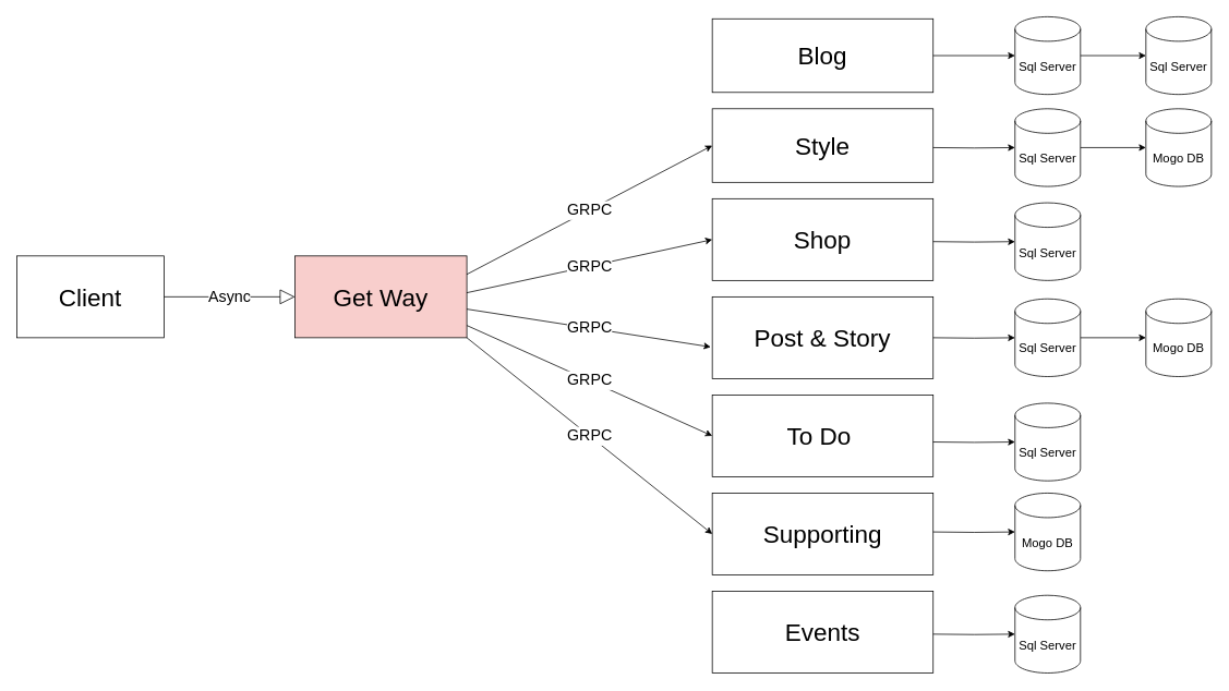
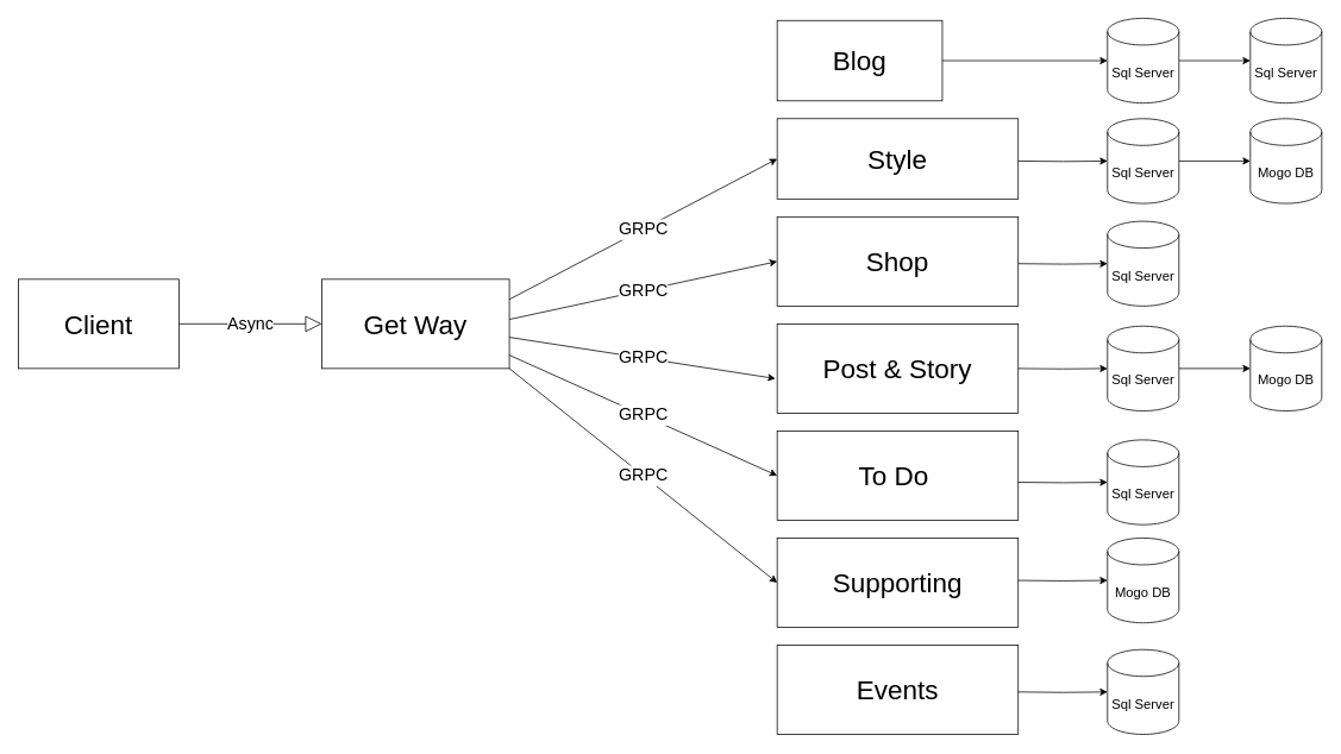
  <mxCell id="0" />
  <mxCell id="1" parent="0" />
  <mxCell id="2" value="&lt;font style=&quot;font-size: 30px;&quot;&gt;Client&lt;/font&gt;" style="html=1;whiteSpace=wrap;" vertex="1" parent="1"><mxGeometry x="20" y="312.5" width="180" height="100" as="geometry" /></mxCell>
  <mxCell id="3" value="Async" style="endArrow=block;endSize=16;endFill=0;html=1;rounded=0;fontSize=19;" edge="1" parent="1"><mxGeometry width="160" relative="1" as="geometry"><mxPoint x="200" y="362.5" as="sourcePoint" /><mxPoint x="360" y="362.5" as="targetPoint" /></mxGeometry></mxCell>
- <mxCell id="4" value="&lt;font style=&quot;font-size: 30px;&quot;&gt;Get Way&lt;/font&gt;" style="html=1;whiteSpace=wrap;fillColor=#f8cecc;" vertex="1" parent="1"><mxGeometry x="360" y="312.5" width="210" height="100" as="geometry" /></mxCell>
- <mxCell id="5" value="&lt;span style=&quot;font-size: 30px;&quot;&gt;Blog&lt;/span&gt;" style="html=1;whiteSpace=wrap;" vertex="1" parent="1"><mxGeometry x="870" y="22.5" width="270" height="90" as="geometry" /></mxCell>
+ <mxCell id="4" value="&lt;font style=&quot;font-size: 30px;&quot;&gt;Get Way&lt;/font&gt;" style="html=1;whiteSpace=wrap;" vertex="1" parent="1"><mxGeometry x="360" y="312.5" width="210" height="100" as="geometry" /></mxCell>
+ <mxCell id="5" value="&lt;span style=&quot;font-size: 30px;&quot;&gt;Blog&lt;/span&gt;" style="html=1;whiteSpace=wrap;" vertex="1" parent="1"><mxGeometry x="870" y="22.5" width="185" height="90" as="geometry" /></mxCell>
  <mxCell id="6" value="&lt;span style=&quot;font-size: 30px;&quot;&gt;Style&lt;/span&gt;" style="html=1;whiteSpace=wrap;" vertex="1" parent="1"><mxGeometry x="870" y="132.5" width="270" height="90" as="geometry" /></mxCell>
  <mxCell id="7" value="&lt;span style=&quot;font-size: 30px;&quot;&gt;Shop&lt;/span&gt;" style="html=1;whiteSpace=wrap;" vertex="1" parent="1"><mxGeometry x="870" y="242.5" width="270" height="100" as="geometry" /></mxCell>
  <mxCell id="8" value="&lt;span style=&quot;font-size: 30px;&quot;&gt;Post &amp;amp; Story&lt;/span&gt;" style="html=1;whiteSpace=wrap;" vertex="1" parent="1"><mxGeometry x="870" y="362.5" width="270" height="100" as="geometry" /></mxCell>
  <mxCell id="9" value="&lt;span style=&quot;font-size: 30px;&quot;&gt;To Do&amp;nbsp;&lt;/span&gt;" style="html=1;whiteSpace=wrap;" vertex="1" parent="1"><mxGeometry x="870" y="482.5" width="270" height="100" as="geometry" /></mxCell>
  <mxCell id="10" value="&lt;span style=&quot;font-size: 30px;&quot;&gt;Supporting&lt;/span&gt;" style="html=1;whiteSpace=wrap;" vertex="1" parent="1"><mxGeometry x="870" y="602.5" width="270" height="100" as="geometry" /></mxCell>
  <mxCell id="11" value="" style="endArrow=classic;html=1;rounded=0;entryX=0;entryY=0.5;entryDx=0;entryDy=0;exitX=1;exitY=0;exitDx=0;exitDy=0;" edge="1" parent="1" target="6"><mxGeometry relative="1" as="geometry"><mxPoint x="570" y="335" as="sourcePoint" /><mxPoint x="870" y="160" as="targetPoint" /></mxGeometry></mxCell>
  <mxCell id="12" value="&lt;font style=&quot;font-size: 19px;&quot;&gt;GRPC&lt;/font&gt;" style="edgeLabel;resizable=0;html=1;;align=center;verticalAlign=middle;" connectable="0" vertex="1" parent="11"><mxGeometry relative="1" as="geometry" /></mxCell>
  <mxCell id="13" value="" style="endArrow=classic;html=1;rounded=0;entryX=0;entryY=0.5;entryDx=0;entryDy=0;exitX=1;exitY=0;exitDx=0;exitDy=0;" edge="1" parent="1" target="7"><mxGeometry relative="1" as="geometry"><mxPoint x="570" y="357.5" as="sourcePoint" /><mxPoint x="870" y="182.5" as="targetPoint" /></mxGeometry></mxCell>
  <mxCell id="14" value="&lt;font style=&quot;font-size: 19px;&quot;&gt;GRPC&lt;/font&gt;" style="edgeLabel;resizable=0;html=1;;align=center;verticalAlign=middle;" connectable="0" vertex="1" parent="13"><mxGeometry relative="1" as="geometry" /></mxCell>
  <mxCell id="15" value="" style="endArrow=classic;html=1;rounded=0;entryX=-0.007;entryY=0.613;entryDx=0;entryDy=0;exitX=1;exitY=0;exitDx=0;exitDy=0;entryPerimeter=0;" edge="1" parent="1" target="8"><mxGeometry relative="1" as="geometry"><mxPoint x="570" y="377.5" as="sourcePoint" /><mxPoint x="870" y="202.5" as="targetPoint" /></mxGeometry></mxCell>
  <mxCell id="16" value="&lt;font style=&quot;font-size: 19px;&quot;&gt;GRPC&lt;/font&gt;" style="edgeLabel;resizable=0;html=1;;align=center;verticalAlign=middle;" connectable="0" vertex="1" parent="15"><mxGeometry relative="1" as="geometry" /></mxCell>
  <mxCell id="17" value="" style="endArrow=classic;html=1;rounded=0;entryX=0;entryY=0.5;entryDx=0;entryDy=0;exitX=1;exitY=0;exitDx=0;exitDy=0;" edge="1" parent="1" target="9"><mxGeometry relative="1" as="geometry"><mxPoint x="570" y="397.5" as="sourcePoint" /><mxPoint x="870" y="222.5" as="targetPoint" /></mxGeometry></mxCell>
  <mxCell id="18" value="&lt;font style=&quot;font-size: 19px;&quot;&gt;GRPC&lt;/font&gt;" style="edgeLabel;resizable=0;html=1;;align=center;verticalAlign=middle;" connectable="0" vertex="1" parent="17"><mxGeometry relative="1" as="geometry" /></mxCell>
  <mxCell id="19" value="" style="endArrow=classic;html=1;rounded=0;entryX=0;entryY=0.5;entryDx=0;entryDy=0;exitX=1;exitY=0;exitDx=0;exitDy=0;" edge="1" parent="1" target="10"><mxGeometry relative="1" as="geometry"><mxPoint x="570" y="412.5" as="sourcePoint" /><mxPoint x="870" y="237.5" as="targetPoint" /></mxGeometry></mxCell>
  <mxCell id="20" value="&lt;font style=&quot;font-size: 19px;&quot;&gt;GRPC&lt;/font&gt;" style="edgeLabel;resizable=0;html=1;;align=center;verticalAlign=middle;" connectable="0" vertex="1" parent="19"><mxGeometry relative="1" as="geometry" /></mxCell>
  <mxCell id="21" value="" style="edgeStyle=orthogonalEdgeStyle;rounded=0;orthogonalLoop=1;jettySize=auto;html=1;" edge="1" parent="1" source="22" target="38"><mxGeometry relative="1" as="geometry" /></mxCell>
  <mxCell id="22" value="&lt;font style=&quot;font-size: 15px;&quot;&gt;Sql Server&lt;/font&gt;" style="shape=cylinder3;whiteSpace=wrap;html=1;boundedLbl=1;backgroundOutline=1;size=15;" vertex="1" parent="1"><mxGeometry x="1240" y="20" width="80" height="95" as="geometry" /></mxCell>
  <mxCell id="23" style="edgeStyle=orthogonalEdgeStyle;rounded=0;orthogonalLoop=1;jettySize=auto;html=1;entryX=0;entryY=0.5;entryDx=0;entryDy=0;entryPerimeter=0;" edge="1" parent="1" source="5" target="22"><mxGeometry relative="1" as="geometry" /></mxCell>
  <mxCell id="24" value="" style="edgeStyle=orthogonalEdgeStyle;rounded=0;orthogonalLoop=1;jettySize=auto;html=1;" edge="1" parent="1" source="25" target="37"><mxGeometry relative="1" as="geometry" /></mxCell>
  <mxCell id="25" value="&lt;span style=&quot;font-size: 15px;&quot;&gt;Sql Server&lt;/span&gt;" style="shape=cylinder3;whiteSpace=wrap;html=1;boundedLbl=1;backgroundOutline=1;size=15;" vertex="1" parent="1"><mxGeometry x="1240" y="132.5" width="80" height="95" as="geometry" /></mxCell>
  <mxCell id="26" style="edgeStyle=orthogonalEdgeStyle;rounded=0;orthogonalLoop=1;jettySize=auto;html=1;entryX=0;entryY=0.5;entryDx=0;entryDy=0;entryPerimeter=0;" edge="1" parent="1" target="25"><mxGeometry relative="1" as="geometry"><mxPoint x="1140" y="180" as="sourcePoint" /></mxGeometry></mxCell>
  <mxCell id="27" value="&lt;font style=&quot;font-size: 15px;&quot;&gt;Sql Server&lt;/font&gt;" style="shape=cylinder3;whiteSpace=wrap;html=1;boundedLbl=1;backgroundOutline=1;size=15;" vertex="1" parent="1"><mxGeometry x="1240" y="247.5" width="80" height="95" as="geometry" /></mxCell>
  <mxCell id="28" style="edgeStyle=orthogonalEdgeStyle;rounded=0;orthogonalLoop=1;jettySize=auto;html=1;entryX=0;entryY=0.5;entryDx=0;entryDy=0;entryPerimeter=0;" edge="1" parent="1" target="27"><mxGeometry relative="1" as="geometry"><mxPoint x="1140" y="295" as="sourcePoint" /></mxGeometry></mxCell>
  <mxCell id="29" value="" style="edgeStyle=orthogonalEdgeStyle;rounded=0;orthogonalLoop=1;jettySize=auto;html=1;" edge="1" parent="1" source="30" target="36"><mxGeometry relative="1" as="geometry" /></mxCell>
  <mxCell id="30" value="&lt;font style=&quot;font-size: 15px;&quot;&gt;Sql Server&lt;/font&gt;" style="shape=cylinder3;whiteSpace=wrap;html=1;boundedLbl=1;backgroundOutline=1;size=15;" vertex="1" parent="1"><mxGeometry x="1240" y="365" width="80" height="95" as="geometry" /></mxCell>
  <mxCell id="31" style="edgeStyle=orthogonalEdgeStyle;rounded=0;orthogonalLoop=1;jettySize=auto;html=1;entryX=0;entryY=0.5;entryDx=0;entryDy=0;entryPerimeter=0;" edge="1" parent="1" target="30"><mxGeometry relative="1" as="geometry"><mxPoint x="1140" y="412.5" as="sourcePoint" /></mxGeometry></mxCell>
  <mxCell id="32" value="&lt;font style=&quot;font-size: 15px;&quot;&gt;Sql Server&lt;/font&gt;" style="shape=cylinder3;whiteSpace=wrap;html=1;boundedLbl=1;backgroundOutline=1;size=15;" vertex="1" parent="1"><mxGeometry x="1240" y="492.5" width="80" height="95" as="geometry" /></mxCell>
  <mxCell id="33" style="edgeStyle=orthogonalEdgeStyle;rounded=0;orthogonalLoop=1;jettySize=auto;html=1;entryX=0;entryY=0.5;entryDx=0;entryDy=0;entryPerimeter=0;" edge="1" parent="1" target="32"><mxGeometry relative="1" as="geometry"><mxPoint x="1140" y="540" as="sourcePoint" /></mxGeometry></mxCell>
  <mxCell id="34" value="&lt;span style=&quot;font-size: 15px;&quot;&gt;Mogo DB&lt;/span&gt;" style="shape=cylinder3;whiteSpace=wrap;html=1;boundedLbl=1;backgroundOutline=1;size=15;" vertex="1" parent="1"><mxGeometry x="1240" y="602.5" width="80" height="95" as="geometry" /></mxCell>
  <mxCell id="35" style="edgeStyle=orthogonalEdgeStyle;rounded=0;orthogonalLoop=1;jettySize=auto;html=1;entryX=0;entryY=0.5;entryDx=0;entryDy=0;entryPerimeter=0;" edge="1" parent="1" target="34"><mxGeometry relative="1" as="geometry"><mxPoint x="1140" y="650" as="sourcePoint" /></mxGeometry></mxCell>
  <mxCell id="36" value="&lt;span style=&quot;font-size: 15px;&quot;&gt;Mogo DB&lt;/span&gt;" style="shape=cylinder3;whiteSpace=wrap;html=1;boundedLbl=1;backgroundOutline=1;size=15;" vertex="1" parent="1"><mxGeometry x="1400" y="365" width="80" height="95" as="geometry" /></mxCell>
  <mxCell id="37" value="&lt;span style=&quot;font-size: 15px;&quot;&gt;Mogo DB&lt;/span&gt;" style="shape=cylinder3;whiteSpace=wrap;html=1;boundedLbl=1;backgroundOutline=1;size=15;" vertex="1" parent="1"><mxGeometry x="1400" y="132.5" width="80" height="95" as="geometry" /></mxCell>
  <mxCell id="38" value="&lt;font style=&quot;font-size: 15px;&quot;&gt;Sql Server&lt;/font&gt;" style="shape=cylinder3;whiteSpace=wrap;html=1;boundedLbl=1;backgroundOutline=1;size=15;" vertex="1" parent="1"><mxGeometry x="1400" y="20" width="80" height="95" as="geometry" /></mxCell>
  <mxCell id="39" value="&lt;span style=&quot;font-size: 30px;&quot;&gt;Events&lt;/span&gt;" style="html=1;whiteSpace=wrap;" vertex="1" parent="1"><mxGeometry x="870" y="722.5" width="270" height="100" as="geometry" /></mxCell>
  <mxCell id="40" value="&lt;span style=&quot;font-size: 15px;&quot;&gt;Sql Server&lt;/span&gt;" style="shape=cylinder3;whiteSpace=wrap;html=1;boundedLbl=1;backgroundOutline=1;size=15;" vertex="1" parent="1"><mxGeometry x="1240" y="727.5" width="80" height="95" as="geometry" /></mxCell>
  <mxCell id="41" style="edgeStyle=orthogonalEdgeStyle;rounded=0;orthogonalLoop=1;jettySize=auto;html=1;entryX=0;entryY=0.5;entryDx=0;entryDy=0;entryPerimeter=0;" edge="1" parent="1" target="40"><mxGeometry relative="1" as="geometry"><mxPoint x="1140" y="775" as="sourcePoint" /></mxGeometry></mxCell>
